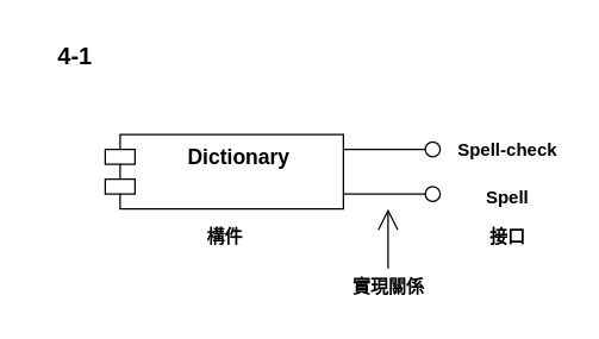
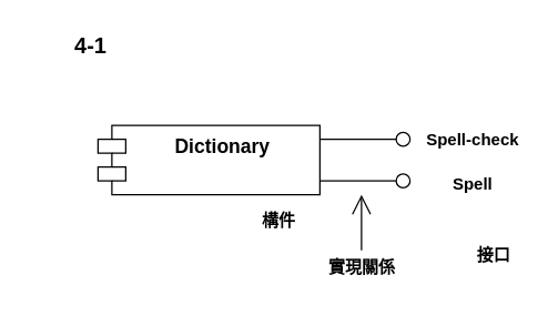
  <mxCell id="0" />
  <mxCell id="1" parent="0" />
  <mxCell id="2" value="&lt;b&gt;&lt;font style=&quot;font-size: 14px;&quot;&gt;Dictionary&lt;/font&gt;&lt;/b&gt;" style="shape=module;align=left;spacingLeft=20;align=center;verticalAlign=top;whiteSpace=wrap;html=1;" parent="1" vertex="1"><mxGeometry x="70" y="90" width="160" height="50" as="geometry" /></mxCell>
  <mxCell id="3" value="" style="rounded=0;orthogonalLoop=1;jettySize=auto;html=1;endArrow=oval;endFill=0;sketch=0;sourcePerimeterSpacing=0;targetPerimeterSpacing=0;endSize=10;" parent="1" edge="1"><mxGeometry relative="1" as="geometry"><mxPoint x="230" y="100" as="sourcePoint" /><mxPoint x="290" y="100" as="targetPoint" /></mxGeometry></mxCell>
  <mxCell id="4" value="" style="rounded=0;orthogonalLoop=1;jettySize=auto;html=1;endArrow=oval;endFill=0;sketch=0;sourcePerimeterSpacing=0;targetPerimeterSpacing=0;endSize=10;" parent="1" edge="1"><mxGeometry relative="1" as="geometry"><mxPoint x="230" y="130" as="sourcePoint" /><mxPoint x="290" y="130" as="targetPoint" /></mxGeometry></mxCell>
  <mxCell id="5" value="Spell-check" style="text;align=center;fontStyle=1;verticalAlign=middle;spacingLeft=3;spacingRight=3;strokeColor=none;rotatable=0;points=[[0,0.5],[1,0.5]];portConstraint=eastwest;html=1;" parent="1" vertex="1"><mxGeometry x="300" y="88" width="80" height="26" as="geometry" /></mxCell>
  <mxCell id="6" value="Spell" style="text;align=center;fontStyle=1;verticalAlign=middle;spacingLeft=3;spacingRight=3;strokeColor=none;rotatable=0;points=[[0,0.5],[1,0.5]];portConstraint=eastwest;html=1;" parent="1" vertex="1"><mxGeometry x="300" y="120" width="80" height="26" as="geometry" /></mxCell>
- <mxCell id="7" value="構件" style="text;align=center;fontStyle=1;verticalAlign=middle;spacingLeft=3;spacingRight=3;strokeColor=none;rotatable=0;points=[[0,0.5],[1,0.5]];portConstraint=eastwest;html=1;" parent="1" vertex="1"><mxGeometry x="110" y="146" width="80" height="26" as="geometry" /></mxCell>
- <mxCell id="8" value="&lt;div&gt;接口&lt;/div&gt;" style="text;align=center;fontStyle=1;verticalAlign=middle;spacingLeft=3;spacingRight=3;strokeColor=none;rotatable=0;points=[[0,0.5],[1,0.5]];portConstraint=eastwest;html=1;" parent="1" vertex="1"><mxGeometry x="300" y="146" width="80" height="26" as="geometry" /></mxCell>
+ <mxCell id="7" value="構件" style="text;align=center;fontStyle=1;verticalAlign=middle;spacingLeft=3;spacingRight=3;strokeColor=none;rotatable=0;points=[[0,0.5],[1,0.5]];portConstraint=eastwest;html=1;" parent="1" vertex="1"><mxGeometry x="160" y="146" width="80" height="26" as="geometry" /></mxCell>
+ <mxCell id="8" value="&lt;div&gt;接口&lt;/div&gt;" style="text;align=center;fontStyle=1;verticalAlign=middle;spacingLeft=3;spacingRight=3;strokeColor=none;rotatable=0;points=[[0,0.5],[1,0.5]];portConstraint=eastwest;html=1;" parent="1" vertex="1"><mxGeometry x="315" y="171" width="80" height="26" as="geometry" /></mxCell>
  <mxCell id="9" value="實現關係" style="text;align=center;fontStyle=1;verticalAlign=middle;spacingLeft=3;spacingRight=3;strokeColor=none;rotatable=0;points=[[0,0.5],[1,0.5]];portConstraint=eastwest;html=1;" parent="1" vertex="1"><mxGeometry x="220" y="180" width="80" height="26" as="geometry" /></mxCell>
  <mxCell id="10" value="" style="endArrow=open;endFill=1;endSize=12;html=1;rounded=0;" parent="1" edge="1"><mxGeometry width="160" relative="1" as="geometry"><mxPoint x="260" y="180" as="sourcePoint" /><mxPoint x="260" y="140" as="targetPoint" /></mxGeometry></mxCell>
- <mxCell id="11" value="&lt;h1&gt;&lt;font style=&quot;font-size: 16px;&quot;&gt;4-1&lt;/font&gt;&lt;/h1&gt;" style="text;html=1;strokeColor=none;fillColor=none;align=center;verticalAlign=middle;whiteSpace=wrap;rounded=0;" parent="1" vertex="1"><mxGeometry x="20" y="20" width="60" height="30" as="geometry" /></mxCell>
+ <mxCell id="11" value="&lt;h1&gt;&lt;font style=&quot;font-size: 16px;&quot;&gt;4-1&lt;/font&gt;&lt;/h1&gt;" style="text;html=1;strokeColor=none;fillColor=none;align=center;verticalAlign=middle;whiteSpace=wrap;rounded=0;" parent="1" vertex="1"><mxGeometry x="35" y="15" width="60" height="30" as="geometry" /></mxCell>
